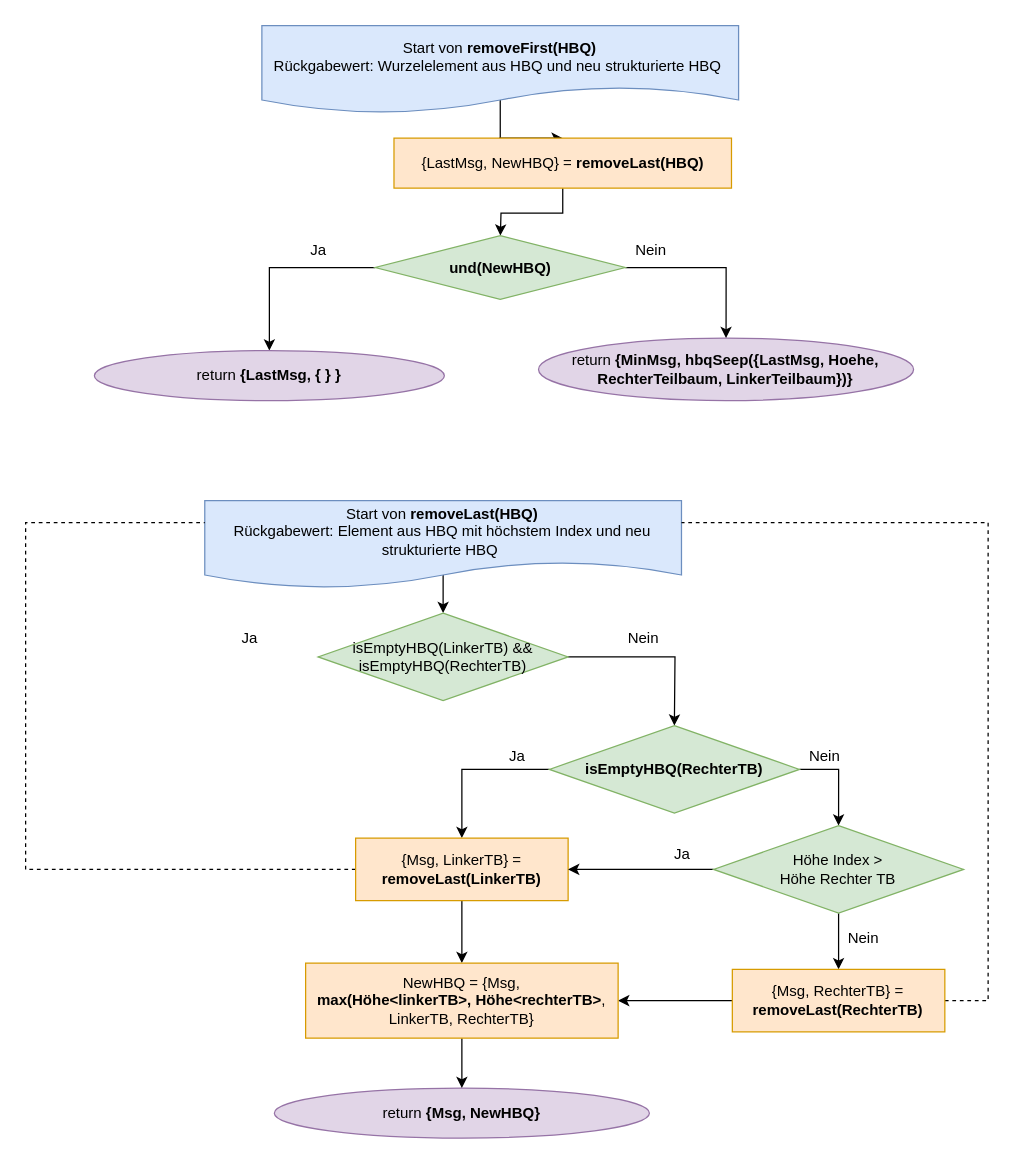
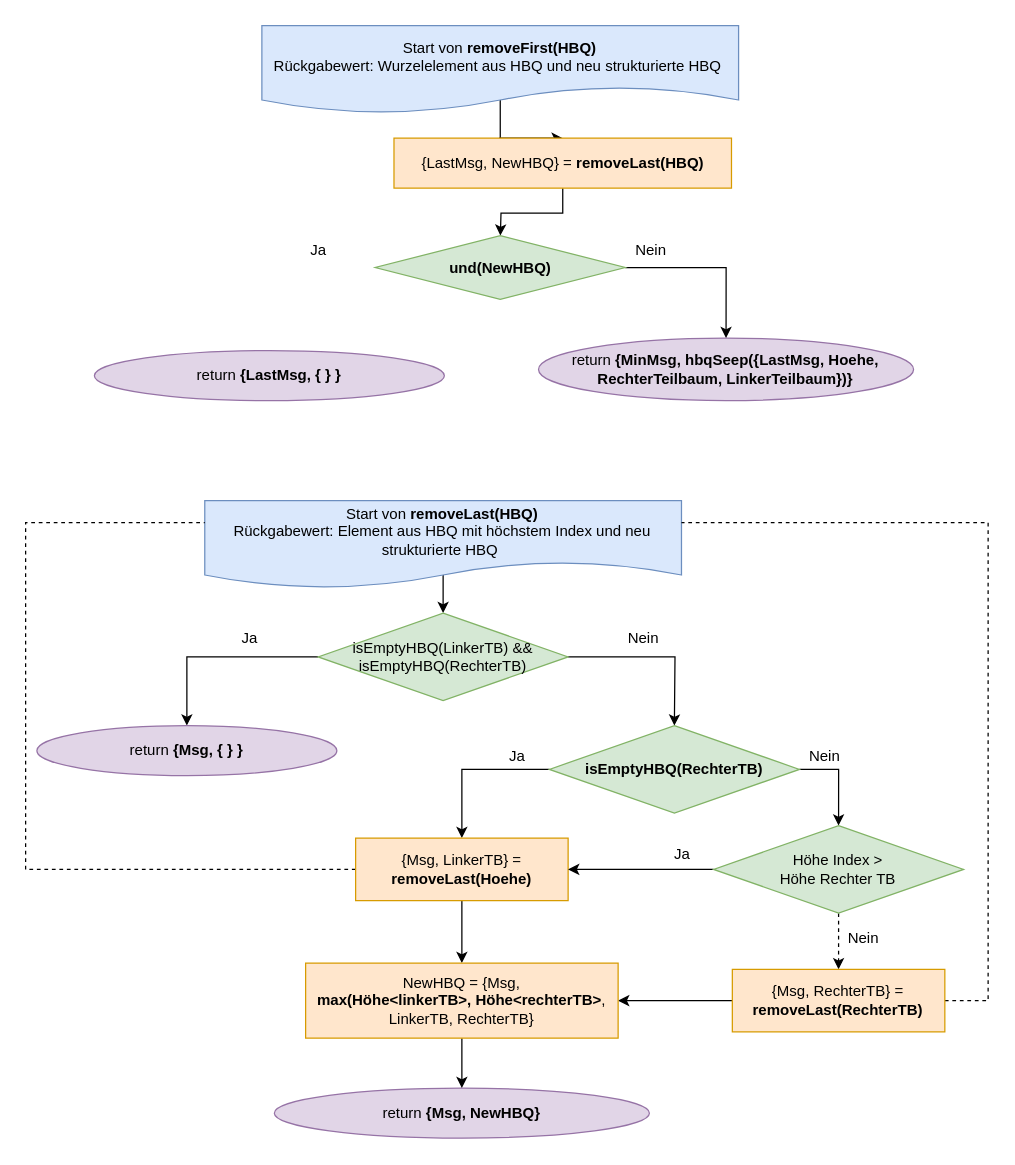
  <mxCell id="0" />
  <mxCell id="1" parent="0" />
  <mxCell id="2" style="edgeStyle=orthogonalEdgeStyle;rounded=0;orthogonalLoop=1;jettySize=auto;html=1;exitX=0.5;exitY=0;exitDx=0;exitDy=0;entryX=0.5;entryY=0;entryDx=0;entryDy=0;" parent="1" source="3" target="6" edge="1"><mxGeometry relative="1" as="geometry"><Array as="points"><mxPoint x="399.3" y="130" /><mxPoint x="399.3" y="130" /></Array><mxPoint x="399.7" y="120.005" as="targetPoint" /></mxGeometry></mxCell>
  <mxCell id="3" value="Start von &lt;b&gt;removeFirst(HBQ)&lt;/b&gt;&lt;br&gt;Rückgabewert: Wurzelelement aus HBQ und neu strukturierte HBQ&amp;nbsp;" style="shape=document;whiteSpace=wrap;html=1;boundedLbl=1;fillColor=#dae8fc;strokeColor=#6c8ebf;" parent="1" vertex="1"><mxGeometry x="209" y="20" width="381.37" height="70" as="geometry" /></mxCell>
  <mxCell id="4" value="return &lt;b&gt;{MinMsg, hbqSeep({LastMsg, Hoehe, RechterTeilbaum, LinkerTeilbaum})}&lt;/b&gt;" style="ellipse;whiteSpace=wrap;html=1;rounded=0;fillColor=#e1d5e7;strokeColor=#9673a6;" parent="1" vertex="1"><mxGeometry x="430.31" y="270" width="300.06" height="50" as="geometry" /></mxCell>
  <mxCell id="5" value="" style="edgeStyle=orthogonalEdgeStyle;rounded=0;orthogonalLoop=1;jettySize=auto;html=1;" parent="1" source="6" edge="1"><mxGeometry relative="1" as="geometry"><mxPoint x="399.8" y="188" as="targetPoint" /></mxGeometry></mxCell>
  <mxCell id="6" value="{LastMsg, NewHBQ} = &lt;b&gt;removeLast(HBQ)&lt;/b&gt;" style="rounded=0;whiteSpace=wrap;html=1;fillColor=#ffe6cc;strokeColor=#d79b00;" parent="1" vertex="1"><mxGeometry x="314.69" y="110" width="270" height="40" as="geometry" /></mxCell>
  <mxCell id="7" style="edgeStyle=orthogonalEdgeStyle;rounded=0;orthogonalLoop=1;jettySize=auto;html=1;exitX=0.5;exitY=0;exitDx=0;exitDy=0;" parent="1" source="8" target="11" edge="1"><mxGeometry relative="1" as="geometry"><Array as="points"><mxPoint x="354" y="430" /><mxPoint x="354" y="430" /></Array></mxGeometry></mxCell>
  <mxCell id="8" value="Start von &lt;b&gt;removeLast(HBQ)&lt;/b&gt;&lt;br&gt;Rückgabewert: Element aus HBQ mit höchstem Index und neu strukturierte HBQ&amp;nbsp;" style="shape=document;whiteSpace=wrap;html=1;boundedLbl=1;fillColor=#dae8fc;strokeColor=#6c8ebf;" parent="1" vertex="1"><mxGeometry x="163.32" y="400" width="381.37" height="70" as="geometry" /></mxCell>
+ <mxCell id="9" style="edgeStyle=orthogonalEdgeStyle;rounded=0;orthogonalLoop=1;jettySize=auto;html=1;exitX=0;exitY=0.5;exitDx=0;exitDy=0;entryX=0.5;entryY=0;entryDx=0;entryDy=0;" parent="1" source="11" target="14" edge="1"><mxGeometry relative="1" as="geometry" /></mxCell>
  <mxCell id="10" style="edgeStyle=orthogonalEdgeStyle;rounded=0;orthogonalLoop=1;jettySize=auto;html=1;exitX=1;exitY=0.5;exitDx=0;exitDy=0;entryX=0.5;entryY=0;entryDx=0;entryDy=0;" parent="1" source="11" edge="1"><mxGeometry relative="1" as="geometry"><mxPoint x="539" y="580" as="targetPoint" /></mxGeometry></mxCell>
  <mxCell id="11" value="isEmptyHBQ(LinkerTB) &amp;amp;&amp;amp;&lt;br&gt;isEmptyHBQ(RechterTB)" style="rhombus;whiteSpace=wrap;html=1;rounded=0;fillColor=#d5e8d4;strokeColor=#82b366;" parent="1" vertex="1"><mxGeometry x="254" y="490" width="200" height="70" as="geometry" /></mxCell>
  <mxCell id="12" value="Nein" style="text;html=1;align=center;verticalAlign=middle;resizable=0;points=[];autosize=1;strokeColor=none;fillColor=none;" parent="1" vertex="1"><mxGeometry x="494" y="500" width="40" height="20" as="geometry" /></mxCell>
  <mxCell id="13" value="Ja" style="text;html=1;align=center;verticalAlign=middle;resizable=0;points=[];autosize=1;strokeColor=none;fillColor=none;" parent="1" vertex="1"><mxGeometry x="184" y="500" width="30" height="20" as="geometry" /></mxCell>
+ <mxCell id="14" value="return &lt;b&gt;{Msg, { } }&lt;/b&gt;" style="ellipse;whiteSpace=wrap;html=1;rounded=0;fillColor=#e1d5e7;strokeColor=#9673a6;" parent="1" vertex="1"><mxGeometry x="29" y="580" width="240" height="40" as="geometry" /></mxCell>
  <mxCell id="15" value="return &lt;b&gt;{Msg, NewHBQ}&lt;/b&gt;" style="ellipse;whiteSpace=wrap;html=1;rounded=0;fillColor=#e1d5e7;strokeColor=#9673a6;" parent="1" vertex="1"><mxGeometry x="218.97" y="870" width="300.06" height="40" as="geometry" /></mxCell>
  <mxCell id="16" style="edgeStyle=orthogonalEdgeStyle;rounded=0;orthogonalLoop=1;jettySize=auto;html=1;exitX=0;exitY=0.5;exitDx=0;exitDy=0;entryX=0.5;entryY=0;entryDx=0;entryDy=0;" parent="1" source="18" target="21" edge="1"><mxGeometry relative="1" as="geometry"><mxPoint x="539" y="630" as="sourcePoint" /><mxPoint x="538.96" y="660.01" as="targetPoint" /></mxGeometry></mxCell>
  <mxCell id="17" style="edgeStyle=orthogonalEdgeStyle;rounded=0;orthogonalLoop=1;jettySize=auto;html=1;exitX=1;exitY=0.5;exitDx=0;exitDy=0;entryX=0.5;entryY=0;entryDx=0;entryDy=0;" parent="1" source="18" target="24" edge="1"><mxGeometry relative="1" as="geometry"><mxPoint x="591.78" y="615" as="sourcePoint" /><Array as="points"><mxPoint x="670" y="615" /></Array></mxGeometry></mxCell>
  <mxCell id="18" value="&lt;b&gt;isEmptyHBQ(RechterTB)&lt;/b&gt;" style="rhombus;whiteSpace=wrap;html=1;rounded=0;fillColor=#d5e8d4;strokeColor=#82b366;" parent="1" vertex="1"><mxGeometry x="439.03" y="580" width="200" height="70" as="geometry" /></mxCell>
  <mxCell id="19" style="edgeStyle=orthogonalEdgeStyle;rounded=0;orthogonalLoop=1;jettySize=auto;html=1;exitX=0.5;exitY=1;exitDx=0;exitDy=0;entryX=0.5;entryY=0;entryDx=0;entryDy=0;" parent="1" source="21" target="33" edge="1"><mxGeometry relative="1" as="geometry" /></mxCell>
  <mxCell id="20" style="edgeStyle=orthogonalEdgeStyle;rounded=0;orthogonalLoop=1;jettySize=auto;html=1;exitX=0;exitY=0.5;exitDx=0;exitDy=0;entryX=0;entryY=0.25;entryDx=0;entryDy=0;dashed=1;endArrow=none;endFill=0;" parent="1" source="21" target="8" edge="1"><mxGeometry relative="1" as="geometry"><Array as="points"><mxPoint x="20" y="695" /><mxPoint x="20" y="418" /></Array></mxGeometry></mxCell>
- <mxCell id="21" value="{Msg, LinkerTB} = &lt;b&gt;removeLast(LinkerTB)&lt;/b&gt;" style="rounded=0;whiteSpace=wrap;html=1;fillColor=#ffe6cc;strokeColor=#d79b00;" parent="1" vertex="1"><mxGeometry x="284" y="670" width="170" height="50" as="geometry" /></mxCell>
+ <mxCell id="21" value="{Msg, LinkerTB} = &lt;b&gt;removeLast(Hoehe)&lt;/b&gt;" style="rounded=0;whiteSpace=wrap;html=1;fillColor=#ffe6cc;strokeColor=#d79b00;" parent="1" vertex="1"><mxGeometry x="284" y="670" width="170" height="50" as="geometry" /></mxCell>
  <mxCell id="22" style="edgeStyle=orthogonalEdgeStyle;rounded=0;orthogonalLoop=1;jettySize=auto;html=1;exitX=0;exitY=0.5;exitDx=0;exitDy=0;entryX=1;entryY=0.5;entryDx=0;entryDy=0;" parent="1" source="24" target="21" edge="1"><mxGeometry relative="1" as="geometry" /></mxCell>
- <mxCell id="23" style="edgeStyle=orthogonalEdgeStyle;rounded=0;orthogonalLoop=1;jettySize=auto;html=1;exitX=0.5;exitY=1;exitDx=0;exitDy=0;entryX=0.5;entryY=0;entryDx=0;entryDy=0;" parent="1" source="24" target="27" edge="1"><mxGeometry relative="1" as="geometry" /></mxCell>
+ <mxCell id="23" style="edgeStyle=orthogonalEdgeStyle;rounded=0;orthogonalLoop=1;jettySize=auto;html=1;exitX=0.5;exitY=1;exitDx=0;exitDy=0;entryX=0.5;entryY=0;entryDx=0;entryDy=0;dashed=1;" parent="1" source="24" target="27" edge="1"><mxGeometry relative="1" as="geometry" /></mxCell>
  <mxCell id="24" value="Höhe Index &amp;gt; &lt;br&gt;Höhe Rechter TB" style="rhombus;whiteSpace=wrap;html=1;rounded=0;fillColor=#d5e8d4;strokeColor=#82b366;" parent="1" vertex="1"><mxGeometry x="570.37" y="660" width="200" height="70" as="geometry" /></mxCell>
  <mxCell id="25" style="edgeStyle=orthogonalEdgeStyle;rounded=0;orthogonalLoop=1;jettySize=auto;html=1;exitX=0;exitY=0.5;exitDx=0;exitDy=0;entryX=1;entryY=0.5;entryDx=0;entryDy=0;" parent="1" source="27" target="33" edge="1"><mxGeometry relative="1" as="geometry" /></mxCell>
  <mxCell id="26" style="edgeStyle=orthogonalEdgeStyle;rounded=0;orthogonalLoop=1;jettySize=auto;html=1;exitX=1;exitY=0.5;exitDx=0;exitDy=0;entryX=1;entryY=0.25;entryDx=0;entryDy=0;dashed=1;endArrow=none;endFill=0;" parent="1" source="27" target="8" edge="1"><mxGeometry relative="1" as="geometry"><Array as="points"><mxPoint x="790" y="800" /><mxPoint x="790" y="418" /></Array></mxGeometry></mxCell>
  <mxCell id="27" value="{Msg, RechterTB} = &lt;b&gt;removeLast(RechterTB)&lt;/b&gt;" style="rounded=0;whiteSpace=wrap;html=1;fillColor=#ffe6cc;strokeColor=#d79b00;" parent="1" vertex="1"><mxGeometry x="585.37" y="775" width="170" height="50" as="geometry" /></mxCell>
  <mxCell id="28" value="Ja" style="text;html=1;align=center;verticalAlign=middle;resizable=0;points=[];autosize=1;strokeColor=none;fillColor=none;" parent="1" vertex="1"><mxGeometry x="529.68" y="673" width="30" height="20" as="geometry" /></mxCell>
  <mxCell id="29" value="Nein" style="text;html=1;align=center;verticalAlign=middle;resizable=0;points=[];autosize=1;strokeColor=none;fillColor=none;" parent="1" vertex="1"><mxGeometry x="670.37" y="740" width="40" height="20" as="geometry" /></mxCell>
  <mxCell id="30" value="Nein" style="text;html=1;align=center;verticalAlign=middle;resizable=0;points=[];autosize=1;strokeColor=none;fillColor=none;" parent="1" vertex="1"><mxGeometry x="639.03" y="595" width="40" height="20" as="geometry" /></mxCell>
  <mxCell id="31" value="Ja" style="text;html=1;align=center;verticalAlign=middle;resizable=0;points=[];autosize=1;strokeColor=none;fillColor=none;" parent="1" vertex="1"><mxGeometry x="397.62" y="595" width="30" height="20" as="geometry" /></mxCell>
  <mxCell id="32" style="edgeStyle=orthogonalEdgeStyle;rounded=0;orthogonalLoop=1;jettySize=auto;html=1;exitX=0.5;exitY=1;exitDx=0;exitDy=0;entryX=0.5;entryY=0;entryDx=0;entryDy=0;" parent="1" source="33" target="15" edge="1"><mxGeometry relative="1" as="geometry" /></mxCell>
  <mxCell id="33" value="NewHBQ = {Msg, &lt;br&gt;&lt;b&gt;max(Höhe&amp;lt;linkerTB&amp;gt;, Höhe&amp;lt;rechterTB&amp;gt;&lt;/b&gt;, &lt;br&gt;LinkerTB, RechterTB}" style="rounded=0;whiteSpace=wrap;html=1;fillColor=#ffe6cc;strokeColor=#d79b00;" parent="1" vertex="1"><mxGeometry x="244" y="770" width="250" height="60" as="geometry" /></mxCell>
  <mxCell id="34" value="" style="edgeStyle=orthogonalEdgeStyle;rounded=0;orthogonalLoop=1;jettySize=auto;html=1;exitX=1;exitY=0.5;exitDx=0;exitDy=0;" parent="1" source="36" target="4" edge="1"><mxGeometry relative="1" as="geometry"><mxPoint x="399.8" y="238" as="sourcePoint" /></mxGeometry></mxCell>
- <mxCell id="35" style="edgeStyle=orthogonalEdgeStyle;rounded=0;orthogonalLoop=1;jettySize=auto;html=1;exitX=0;exitY=0.5;exitDx=0;exitDy=0;entryX=0.5;entryY=0;entryDx=0;entryDy=0;" parent="1" source="36" target="37" edge="1"><mxGeometry relative="1" as="geometry" /></mxCell>
  <mxCell id="36" value="&lt;b&gt;und(NewHBQ)&lt;/b&gt;" style="rhombus;whiteSpace=wrap;html=1;rounded=0;fillColor=#d5e8d4;strokeColor=#82b366;" parent="1" vertex="1"><mxGeometry x="299.69" y="188" width="200" height="51" as="geometry" /></mxCell>
  <mxCell id="37" value="return &lt;b&gt;{LastMsg, { } }&lt;/b&gt;" style="ellipse;whiteSpace=wrap;html=1;rounded=0;fillColor=#e1d5e7;strokeColor=#9673a6;" parent="1" vertex="1"><mxGeometry x="75" y="280" width="280" height="40" as="geometry" /></mxCell>
  <mxCell id="38" value="Ja" style="text;html=1;align=center;verticalAlign=middle;resizable=0;points=[];autosize=1;strokeColor=none;fillColor=none;" parent="1" vertex="1"><mxGeometry x="238.97" y="190" width="30" height="20" as="geometry" /></mxCell>
  <mxCell id="39" value="Nein" style="text;html=1;align=center;verticalAlign=middle;resizable=0;points=[];autosize=1;strokeColor=none;fillColor=none;" parent="1" vertex="1"><mxGeometry x="500" y="190" width="40" height="20" as="geometry" /></mxCell>
